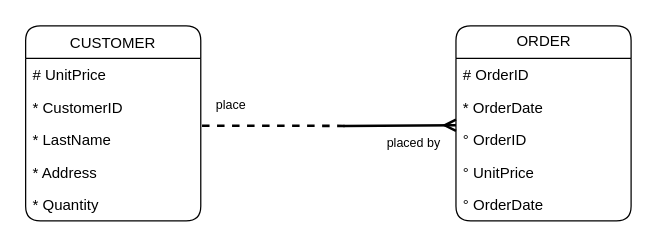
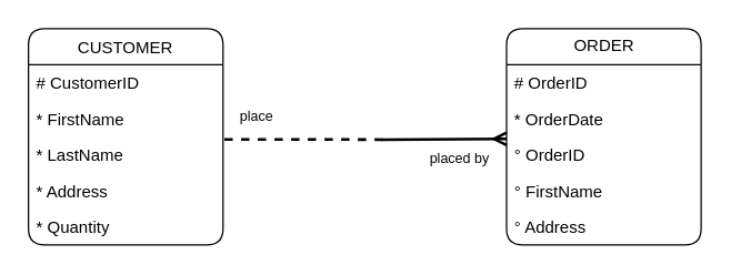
  <mxCell id="0" />
  <mxCell id="1" parent="0" />
  <mxCell id="2" value="CUSTOMER" style="swimlane;fontStyle=0;childLayout=stackLayout;horizontal=1;startSize=26;horizontalStack=0;resizeParent=1;resizeParentMax=0;resizeLast=0;collapsible=1;marginBottom=0;rounded=1;" vertex="1" parent="1"><mxGeometry x="20" y="20" width="140" height="156" as="geometry" /></mxCell>
- <mxCell id="3" value="# UnitPrice" style="text;strokeColor=none;fillColor=none;align=left;verticalAlign=middle;spacingLeft=4;spacingRight=4;overflow=hidden;rotatable=0;points=[[0,0.5],[1,0.5]];portConstraint=eastwest;" vertex="1" parent="2"><mxGeometry y="26" width="140" height="26" as="geometry" /></mxCell>
- <mxCell id="4" value="* CustomerID" style="text;strokeColor=none;fillColor=none;align=left;verticalAlign=middle;spacingLeft=4;spacingRight=4;overflow=hidden;rotatable=0;points=[[0,0.5],[1,0.5]];portConstraint=eastwest;" vertex="1" parent="2"><mxGeometry y="52" width="140" height="26" as="geometry" /></mxCell>
+ <mxCell id="3" value="# CustomerID" style="text;strokeColor=none;fillColor=none;align=left;verticalAlign=middle;spacingLeft=4;spacingRight=4;overflow=hidden;rotatable=0;points=[[0,0.5],[1,0.5]];portConstraint=eastwest;" vertex="1" parent="2"><mxGeometry y="26" width="140" height="26" as="geometry" /></mxCell>
+ <mxCell id="4" value="* FirstName" style="text;strokeColor=none;fillColor=none;align=left;verticalAlign=middle;spacingLeft=4;spacingRight=4;overflow=hidden;rotatable=0;points=[[0,0.5],[1,0.5]];portConstraint=eastwest;" vertex="1" parent="2"><mxGeometry y="52" width="140" height="26" as="geometry" /></mxCell>
  <mxCell id="5" value="* LastName" style="text;strokeColor=none;fillColor=none;align=left;verticalAlign=middle;spacingLeft=4;spacingRight=4;overflow=hidden;rotatable=0;points=[[0,0.5],[1,0.5]];portConstraint=eastwest;" vertex="1" parent="2"><mxGeometry y="78" width="140" height="26" as="geometry" /></mxCell>
  <mxCell id="6" value="* Address" style="text;strokeColor=none;fillColor=none;align=left;verticalAlign=middle;spacingLeft=4;spacingRight=4;overflow=hidden;rotatable=0;points=[[0,0.5],[1,0.5]];portConstraint=eastwest;" vertex="1" parent="2"><mxGeometry y="104" width="140" height="26" as="geometry" /></mxCell>
  <mxCell id="7" value="* Quantity" style="text;strokeColor=none;fillColor=none;align=left;verticalAlign=middle;spacingLeft=4;spacingRight=4;overflow=hidden;rotatable=0;points=[[0,0.5],[1,0.5]];portConstraint=eastwest;" vertex="1" parent="2"><mxGeometry y="130" width="140" height="26" as="geometry" /></mxCell>
  <mxCell id="8" value="ORDER" style="swimlane;fontStyle=0;childLayout=stackLayout;horizontal=1;startSize=26;horizontalStack=0;resizeParent=1;resizeParentMax=0;resizeLast=0;collapsible=1;marginBottom=0;rounded=1;verticalAlign=middle;html=1;" vertex="1" parent="1"><mxGeometry x="364" y="20" width="140" height="156" as="geometry" /></mxCell>
  <mxCell id="9" value="# OrderID" style="text;strokeColor=none;fillColor=none;align=left;verticalAlign=top;spacingLeft=4;spacingRight=4;overflow=hidden;rotatable=0;points=[[0,0.5],[1,0.5]];portConstraint=eastwest;" vertex="1" parent="8"><mxGeometry y="26" width="140" height="26" as="geometry" /></mxCell>
  <mxCell id="10" value="* OrderDate" style="text;strokeColor=none;fillColor=none;align=left;verticalAlign=top;spacingLeft=4;spacingRight=4;overflow=hidden;rotatable=0;points=[[0,0.5],[1,0.5]];portConstraint=eastwest;" vertex="1" parent="8"><mxGeometry y="52" width="140" height="26" as="geometry" /></mxCell>
  <mxCell id="11" value="° OrderID" style="text;strokeColor=none;fillColor=none;align=left;verticalAlign=top;spacingLeft=4;spacingRight=4;overflow=hidden;rotatable=0;points=[[0,0.5],[1,0.5]];portConstraint=eastwest;" vertex="1" parent="8"><mxGeometry y="78" width="140" height="26" as="geometry" /></mxCell>
- <mxCell id="12" value="° UnitPrice" style="text;strokeColor=none;fillColor=none;align=left;verticalAlign=top;spacingLeft=4;spacingRight=4;overflow=hidden;rotatable=0;points=[[0,0.5],[1,0.5]];portConstraint=eastwest;" vertex="1" parent="8"><mxGeometry y="104" width="140" height="26" as="geometry" /></mxCell>
- <mxCell id="13" value="° OrderDate" style="text;strokeColor=none;fillColor=none;align=left;verticalAlign=top;spacingLeft=4;spacingRight=4;overflow=hidden;rotatable=0;points=[[0,0.5],[1,0.5]];portConstraint=eastwest;" vertex="1" parent="8"><mxGeometry y="130" width="140" height="26" as="geometry" /></mxCell>
+ <mxCell id="12" value="° FirstName" style="text;strokeColor=none;fillColor=none;align=left;verticalAlign=top;spacingLeft=4;spacingRight=4;overflow=hidden;rotatable=0;points=[[0,0.5],[1,0.5]];portConstraint=eastwest;" vertex="1" parent="8"><mxGeometry y="104" width="140" height="26" as="geometry" /></mxCell>
+ <mxCell id="13" value="° Address" style="text;strokeColor=none;fillColor=none;align=left;verticalAlign=top;spacingLeft=4;spacingRight=4;overflow=hidden;rotatable=0;points=[[0,0.5],[1,0.5]];portConstraint=eastwest;" vertex="1" parent="8"><mxGeometry y="130" width="140" height="26" as="geometry" /></mxCell>
  <mxCell id="14" value="placed by" style="html=1;verticalAlign=bottom;endArrow=ERmany;fontSize=10;sourcePerimeterSpacing=1;targetPerimeterSpacing=3;strokeWidth=2;endFill=0;" edge="1" parent="1"><mxGeometry x="0.25" y="-21" width="80" relative="1" as="geometry"><mxPoint x="274" y="100" as="sourcePoint" /><mxPoint x="364" y="99.5" as="targetPoint" /><mxPoint y="1" as="offset" /></mxGeometry></mxCell>
  <mxCell id="15" value="place" style="html=1;verticalAlign=bottom;endArrow=none;dashed=1;endSize=8;fontSize=10;sourcePerimeterSpacing=1;targetPerimeterSpacing=3;strokeWidth=2;entryX=0.993;entryY=0.769;entryDx=0;entryDy=0;entryPerimeter=0;endFill=0;startArrow=none;startFill=0;" edge="1" parent="1"><mxGeometry x="0.583" y="-8" relative="1" as="geometry"><mxPoint x="275" y="100" as="sourcePoint" /><mxPoint x="160.02" y="99.994" as="targetPoint" /><mxPoint as="offset" /></mxGeometry></mxCell>
